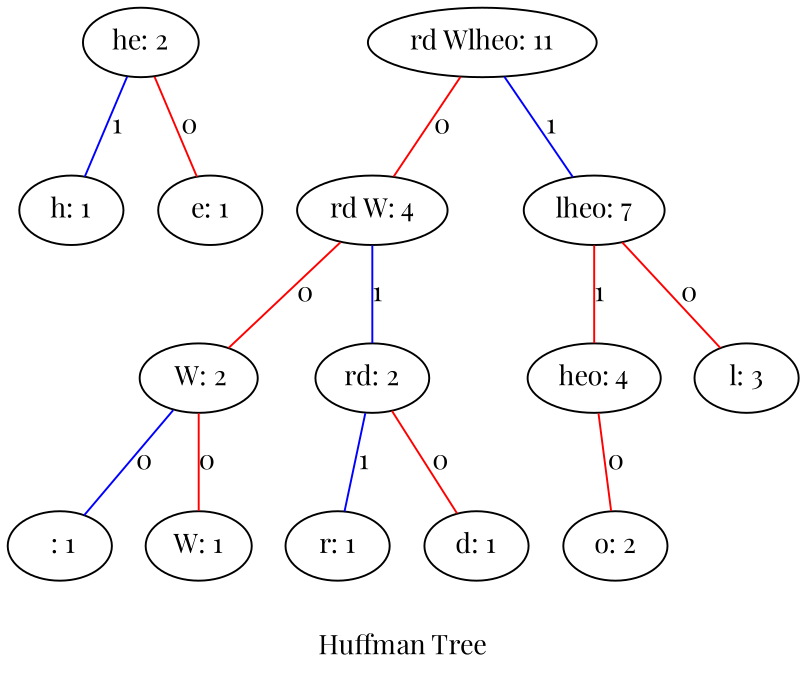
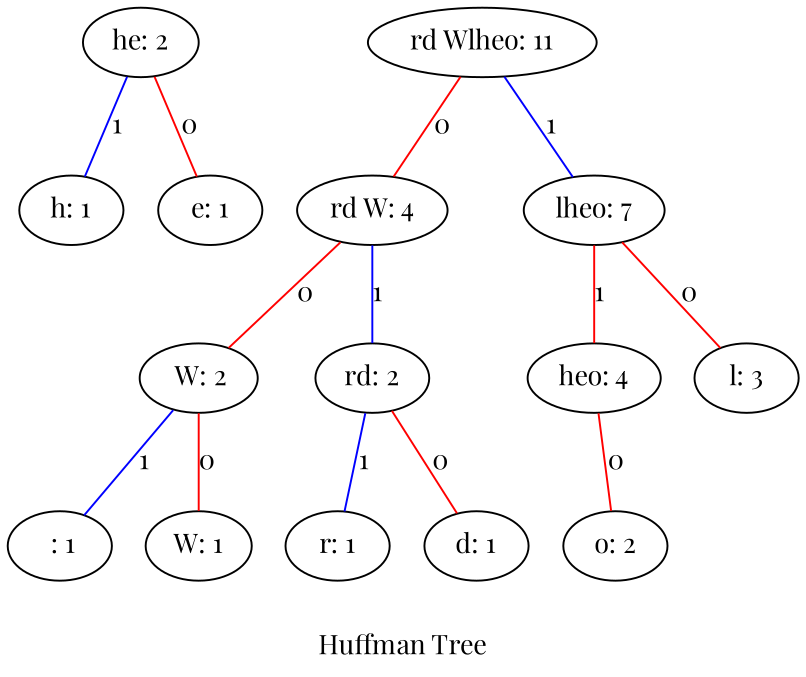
  strict graph {
    fontname="Playfair Display"
    label="Huffman Tree"
    node [fontname="Playfair Display"]
    edge [color=red fontname="Playfair Display"]
    "he: 2"
    "h: 1"
    "e: 1"
    " W: 2"
    " : 1"
    "W: 1"
    "rd: 2"
    "r: 1"
    "d: 1"
    "rd W: 4"
    "heo: 4"
    "o: 2"
    "lheo: 7"
    "l: 3"
    "rd Wlheo: 11"
    "he: 2" -- "h: 1" [color=blue label=1]
    "he: 2" -- "e: 1" [label=0]
-   " W: 2" -- " : 1" [color=blue label=0]
+   " W: 2" -- " : 1" [color=blue label=1]
    " W: 2" -- "W: 1" [label=0]
    "rd: 2" -- "r: 1" [color=blue label=1]
    "rd: 2" -- "d: 1" [label=0]
    "rd W: 4" -- " W: 2" [label=0]
    "rd W: 4" -- "rd: 2" [color=blue label=1]
    "heo: 4" -- "o: 2" [label=0]
    "lheo: 7" -- "heo: 4" [label=1]
    "lheo: 7" -- "l: 3" [label=0]
    "rd Wlheo: 11" -- "rd W: 4" [label=0]
    "rd Wlheo: 11" -- "lheo: 7" [color=blue label=1]
  }
